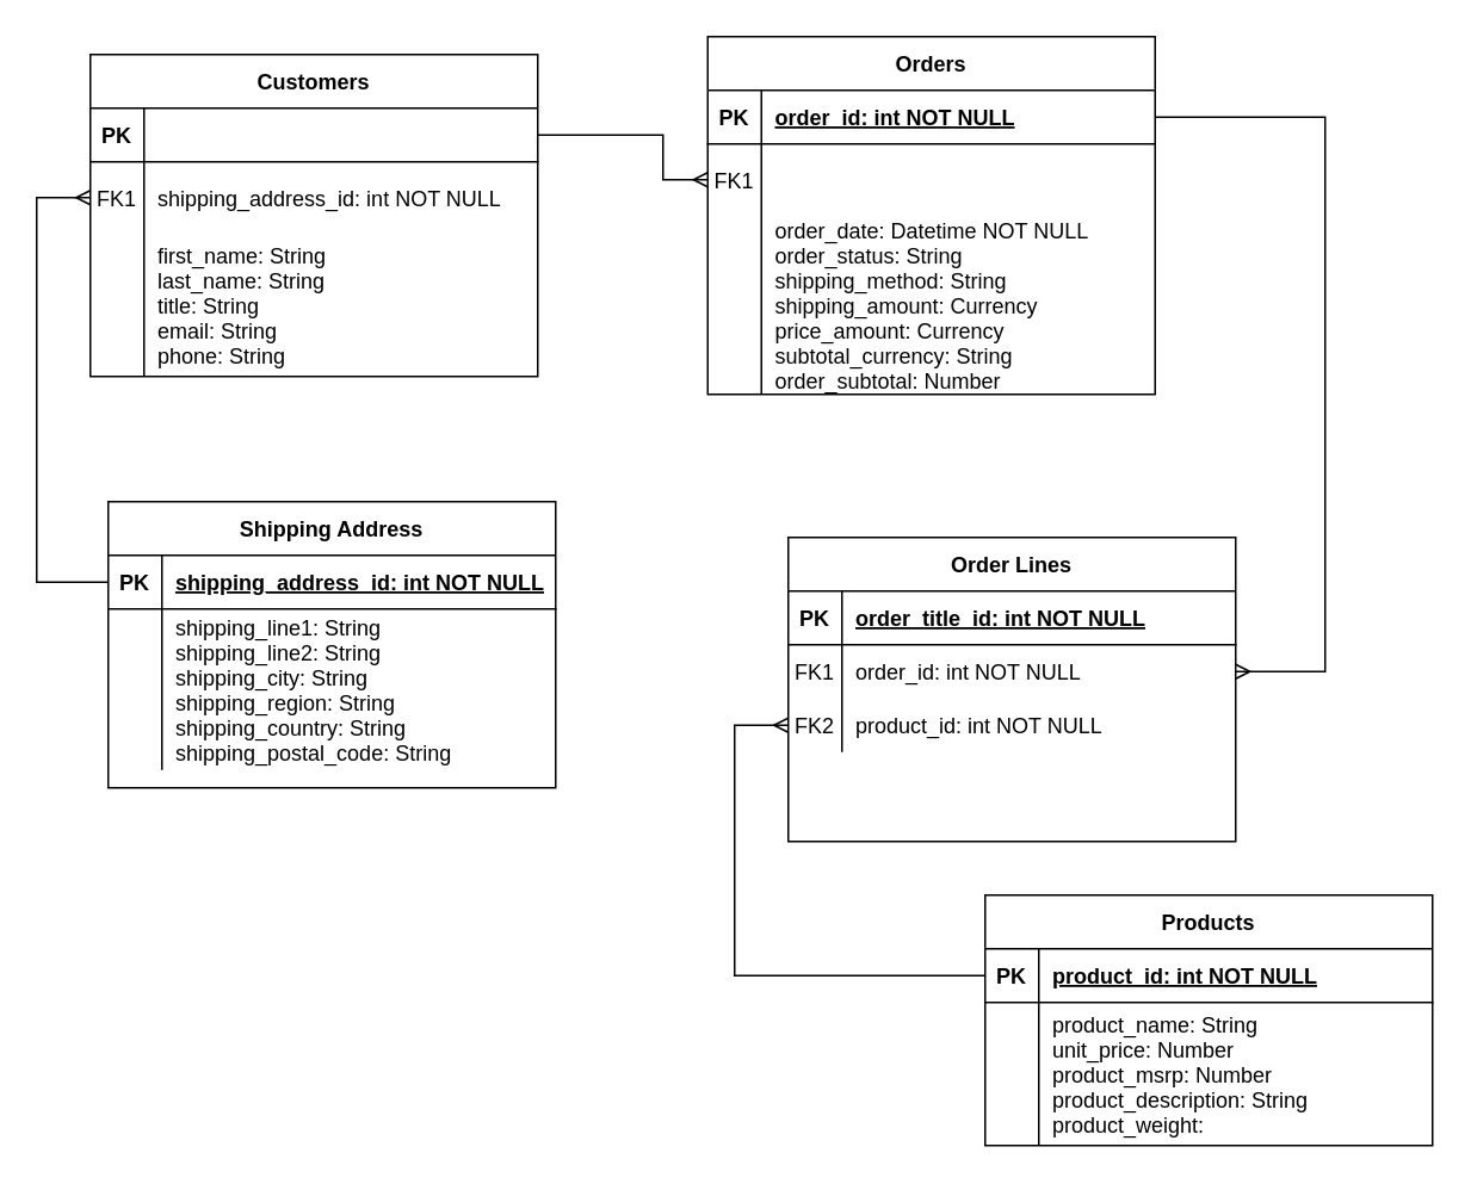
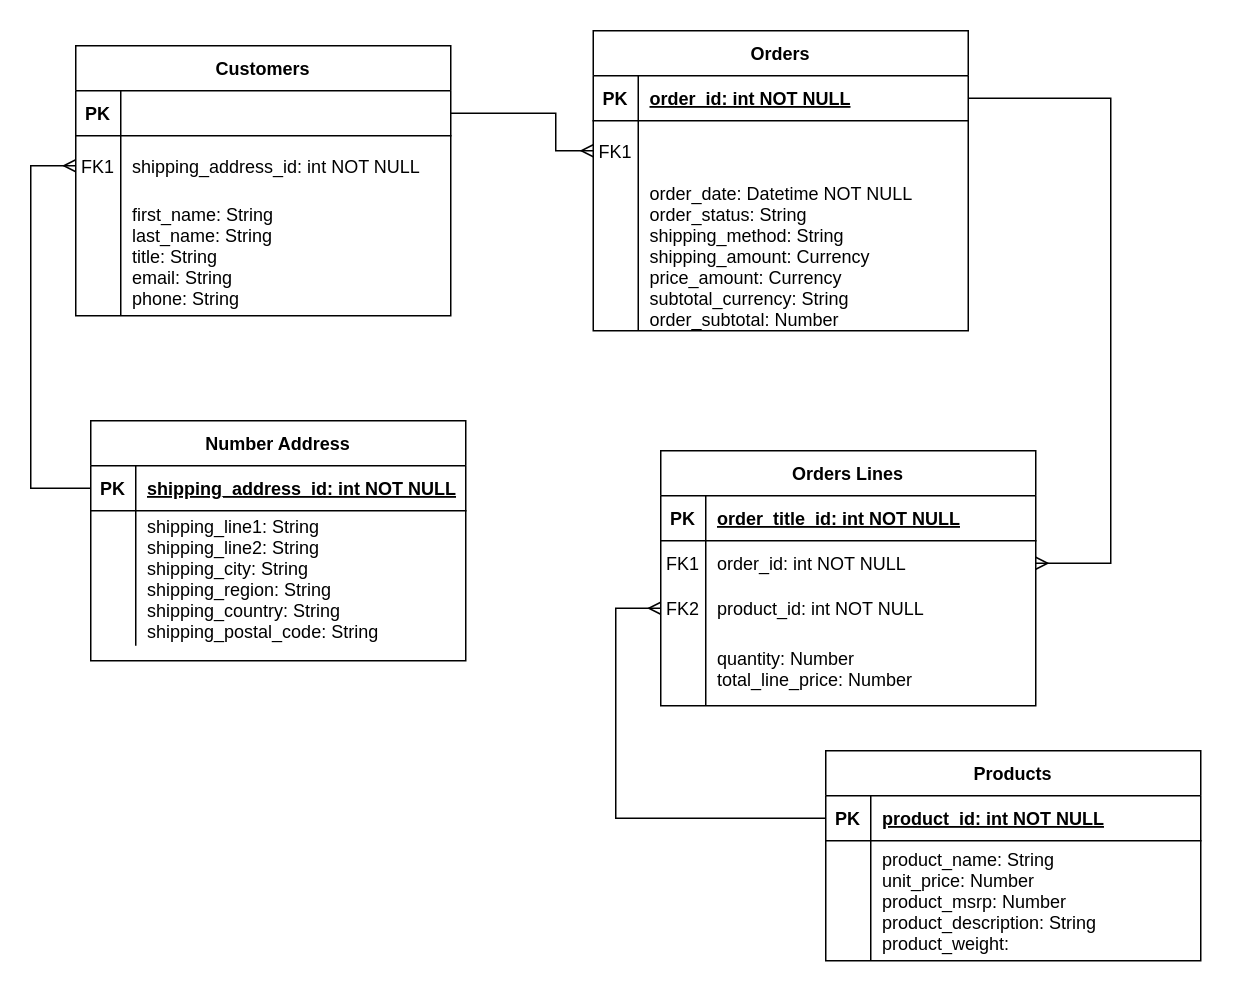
  <mxCell id="0" />
  <mxCell id="1" parent="0" />
  <mxCell id="2" value="Orders" style="shape=table;startSize=30;container=1;collapsible=1;childLayout=tableLayout;fixedRows=1;rowLines=0;fontStyle=1;align=center;resizeLast=1;" parent="1" vertex="1"><mxGeometry x="395" y="20" width="250" height="200" as="geometry"><mxRectangle x="440" y="90" width="70" height="30" as="alternateBounds" /></mxGeometry></mxCell>
  <mxCell id="3" value="" style="shape=partialRectangle;collapsible=0;dropTarget=0;pointerEvents=0;fillColor=none;points=[[0,0.5],[1,0.5]];portConstraint=eastwest;top=0;left=0;right=0;bottom=1;" parent="2" vertex="1"><mxGeometry y="30" width="250" height="30" as="geometry" /></mxCell>
  <mxCell id="4" value="PK" style="shape=partialRectangle;overflow=hidden;connectable=0;fillColor=none;top=0;left=0;bottom=0;right=0;fontStyle=1;" parent="3" vertex="1"><mxGeometry width="30" height="30" as="geometry" /></mxCell>
  <mxCell id="5" value="order_id: int NOT NULL " style="shape=partialRectangle;overflow=hidden;connectable=0;fillColor=none;top=0;left=0;bottom=0;right=0;align=left;spacingLeft=6;fontStyle=5;" parent="3" vertex="1"><mxGeometry x="30" width="220" height="30" as="geometry" /></mxCell>
  <mxCell id="6" value="" style="shape=partialRectangle;collapsible=0;dropTarget=0;pointerEvents=0;fillColor=none;points=[[0,0.5],[1,0.5]];portConstraint=eastwest;top=0;left=0;right=0;bottom=0;" parent="2" vertex="1"><mxGeometry y="60" width="250" height="40" as="geometry" /></mxCell>
  <mxCell id="7" value="FK1" style="shape=partialRectangle;overflow=hidden;connectable=0;fillColor=none;top=0;left=0;bottom=0;right=0;" parent="6" vertex="1"><mxGeometry width="30" height="40" as="geometry" /></mxCell>
  <mxCell id="8" value="" style="shape=partialRectangle;collapsible=0;dropTarget=0;pointerEvents=0;fillColor=none;points=[[0,0.5],[1,0.5]];portConstraint=eastwest;top=0;left=0;right=0;bottom=0;" parent="2" vertex="1"><mxGeometry y="100" width="250" height="100" as="geometry" /></mxCell>
  <mxCell id="9" value="" style="shape=partialRectangle;overflow=hidden;connectable=0;fillColor=none;top=0;left=0;bottom=0;right=0;" parent="8" vertex="1"><mxGeometry width="30" height="100" as="geometry" /></mxCell>
  <mxCell id="10" value="order_date: Datetime NOT NULL&#10;order_status: String&#10;shipping_method: String&#10;shipping_amount: Currency&#10;price_amount: Currency&#10;subtotal_currency: String&#10;order_subtotal: Number&#10;" style="shape=partialRectangle;overflow=hidden;connectable=0;fillColor=none;top=0;left=0;bottom=0;right=0;align=left;spacingLeft=6;" parent="8" vertex="1"><mxGeometry x="30" width="220" height="100" as="geometry" /></mxCell>
  <mxCell id="11" value="Customers" style="shape=table;startSize=30;container=1;collapsible=1;childLayout=tableLayout;fixedRows=1;rowLines=0;fontStyle=1;align=center;resizeLast=1;" parent="1" vertex="1"><mxGeometry x="50" y="30" width="250" height="180" as="geometry"><mxRectangle x="90" y="90" width="100" height="30" as="alternateBounds" /></mxGeometry></mxCell>
  <mxCell id="12" value="" style="shape=partialRectangle;collapsible=0;dropTarget=0;pointerEvents=0;fillColor=none;points=[[0,0.5],[1,0.5]];portConstraint=eastwest;top=0;left=0;right=0;bottom=1;" parent="11" vertex="1"><mxGeometry y="30" width="250" height="30" as="geometry" /></mxCell>
  <mxCell id="13" value="PK" style="shape=partialRectangle;overflow=hidden;connectable=0;fillColor=none;top=0;left=0;bottom=0;right=0;fontStyle=1;" parent="12" vertex="1"><mxGeometry width="30" height="30" as="geometry" /></mxCell>
  <mxCell id="14" style="shape=partialRectangle;collapsible=0;dropTarget=0;pointerEvents=0;fillColor=none;points=[[0,0.5],[1,0.5]];portConstraint=eastwest;top=0;left=0;right=0;bottom=0;" parent="11" vertex="1"><mxGeometry y="60" width="250" height="40" as="geometry" /></mxCell>
  <mxCell id="15" value="FK1" style="shape=partialRectangle;overflow=hidden;connectable=0;fillColor=none;top=0;left=0;bottom=0;right=0;" parent="14" vertex="1"><mxGeometry width="30" height="40" as="geometry" /></mxCell>
  <mxCell id="16" value="shipping_address_id: int NOT NULL" style="shape=partialRectangle;overflow=hidden;connectable=0;fillColor=none;top=0;left=0;bottom=0;right=0;align=left;spacingLeft=6;" parent="14" vertex="1"><mxGeometry x="30" width="220" height="40" as="geometry" /></mxCell>
  <mxCell id="17" value="" style="shape=partialRectangle;collapsible=0;dropTarget=0;pointerEvents=0;fillColor=none;points=[[0,0.5],[1,0.5]];portConstraint=eastwest;top=0;left=0;right=0;bottom=0;" parent="11" vertex="1"><mxGeometry y="100" width="250" height="80" as="geometry" /></mxCell>
  <mxCell id="18" value="" style="shape=partialRectangle;overflow=hidden;connectable=0;fillColor=none;top=0;left=0;bottom=0;right=0;" parent="17" vertex="1"><mxGeometry width="30" height="80" as="geometry" /></mxCell>
  <mxCell id="19" value="first_name: String&#10;last_name: String&#10;title: String&#10;email: String&#10;phone: String" style="shape=partialRectangle;overflow=hidden;connectable=0;fillColor=none;top=0;left=0;bottom=0;right=0;align=left;spacingLeft=6;" parent="17" vertex="1"><mxGeometry x="30" width="220" height="80" as="geometry" /></mxCell>
- <mxCell id="20" value="Order Lines" style="shape=table;startSize=30;container=1;collapsible=1;childLayout=tableLayout;fixedRows=1;rowLines=0;fontStyle=1;align=center;resizeLast=1;" parent="1" vertex="1"><mxGeometry x="440" y="300" width="250" height="170" as="geometry"><mxRectangle x="440" y="90" width="70" height="30" as="alternateBounds" /></mxGeometry></mxCell>
+ <mxCell id="20" value="Orders Lines" style="shape=table;startSize=30;container=1;collapsible=1;childLayout=tableLayout;fixedRows=1;rowLines=0;fontStyle=1;align=center;resizeLast=1;" parent="1" vertex="1"><mxGeometry x="440" y="300" width="250" height="170" as="geometry"><mxRectangle x="440" y="90" width="70" height="30" as="alternateBounds" /></mxGeometry></mxCell>
  <mxCell id="21" value="" style="shape=partialRectangle;collapsible=0;dropTarget=0;pointerEvents=0;fillColor=none;points=[[0,0.5],[1,0.5]];portConstraint=eastwest;top=0;left=0;right=0;bottom=1;" parent="20" vertex="1"><mxGeometry y="30" width="250" height="30" as="geometry" /></mxCell>
  <mxCell id="22" value="PK" style="shape=partialRectangle;overflow=hidden;connectable=0;fillColor=none;top=0;left=0;bottom=0;right=0;fontStyle=1;" parent="21" vertex="1"><mxGeometry width="30" height="30" as="geometry" /></mxCell>
  <mxCell id="23" value="order_title_id: int NOT NULL " style="shape=partialRectangle;overflow=hidden;connectable=0;fillColor=none;top=0;left=0;bottom=0;right=0;align=left;spacingLeft=6;fontStyle=5;" parent="21" vertex="1"><mxGeometry x="30" width="220" height="30" as="geometry" /></mxCell>
  <mxCell id="24" value="" style="shape=partialRectangle;collapsible=0;dropTarget=0;pointerEvents=0;fillColor=none;points=[[0,0.5],[1,0.5]];portConstraint=eastwest;top=0;left=0;right=0;bottom=0;" parent="20" vertex="1"><mxGeometry y="60" width="250" height="30" as="geometry" /></mxCell>
  <mxCell id="25" value="FK1" style="shape=partialRectangle;overflow=hidden;connectable=0;fillColor=none;top=0;left=0;bottom=0;right=0;" parent="24" vertex="1"><mxGeometry width="30" height="30" as="geometry" /></mxCell>
  <mxCell id="26" value="order_id: int NOT NULL" style="shape=partialRectangle;overflow=hidden;connectable=0;fillColor=none;top=0;left=0;bottom=0;right=0;align=left;spacingLeft=6;" parent="24" vertex="1"><mxGeometry x="30" width="220" height="30" as="geometry" /></mxCell>
  <mxCell id="27" style="shape=partialRectangle;collapsible=0;dropTarget=0;pointerEvents=0;fillColor=none;points=[[0,0.5],[1,0.5]];portConstraint=eastwest;top=0;left=0;right=0;bottom=0;" parent="20" vertex="1"><mxGeometry y="90" width="250" height="30" as="geometry" /></mxCell>
  <mxCell id="28" value="FK2" style="shape=partialRectangle;overflow=hidden;connectable=0;fillColor=none;top=0;left=0;bottom=0;right=0;" parent="27" vertex="1"><mxGeometry width="30" height="30" as="geometry" /></mxCell>
  <mxCell id="29" value="product_id: int NOT NULL" style="shape=partialRectangle;overflow=hidden;connectable=0;fillColor=none;top=0;left=0;bottom=0;right=0;align=left;spacingLeft=6;" parent="27" vertex="1"><mxGeometry x="30" width="220" height="30" as="geometry" /></mxCell>
  <mxCell id="30" value="" style="shape=partialRectangle;collapsible=0;dropTarget=0;pointerEvents=0;fillColor=none;points=[[0,0.5],[1,0.5]];portConstraint=eastwest;top=0;left=0;right=0;bottom=0;" parent="20" vertex="1"><mxGeometry y="120" width="250" height="50" as="geometry" /></mxCell>
  <mxCell id="31" value="" style="shape=partialRectangle;overflow=hidden;connectable=0;fillColor=none;top=0;left=0;bottom=0;right=0;" parent="30" vertex="1"><mxGeometry width="30" height="50" as="geometry" /></mxCell>
+ <mxCell id="32" value="quantity: Number&#10;total_line_price: Number" style="shape=partialRectangle;overflow=hidden;connectable=0;fillColor=none;top=0;left=0;bottom=0;right=0;align=left;spacingLeft=6;" parent="30" vertex="1"><mxGeometry x="30" width="220" height="50" as="geometry" /></mxCell>
  <mxCell id="33" style="edgeStyle=orthogonalEdgeStyle;rounded=0;orthogonalLoop=1;jettySize=auto;html=1;exitX=1;exitY=0.5;exitDx=0;exitDy=0;entryX=0;entryY=0.5;entryDx=0;entryDy=0;startArrow=none;startFill=0;endArrow=ERmany;endFill=0;" parent="1" source="12" target="6" edge="1"><mxGeometry relative="1" as="geometry"><Array as="points"><mxPoint x="370" y="75" /><mxPoint x="370" y="100" /></Array></mxGeometry></mxCell>
- <mxCell id="34" value="Shipping Address" style="shape=table;startSize=30;container=1;collapsible=1;childLayout=tableLayout;fixedRows=1;rowLines=0;fontStyle=1;align=center;resizeLast=1;" parent="1" vertex="1"><mxGeometry x="60" y="280" width="250" height="160" as="geometry"><mxRectangle x="90" y="300" width="70" height="30" as="alternateBounds" /></mxGeometry></mxCell>
+ <mxCell id="34" value="Number Address" style="shape=table;startSize=30;container=1;collapsible=1;childLayout=tableLayout;fixedRows=1;rowLines=0;fontStyle=1;align=center;resizeLast=1;" parent="1" vertex="1"><mxGeometry x="60" y="280" width="250" height="160" as="geometry"><mxRectangle x="90" y="300" width="70" height="30" as="alternateBounds" /></mxGeometry></mxCell>
  <mxCell id="35" value="" style="shape=partialRectangle;collapsible=0;dropTarget=0;pointerEvents=0;fillColor=none;points=[[0,0.5],[1,0.5]];portConstraint=eastwest;top=0;left=0;right=0;bottom=1;" parent="34" vertex="1"><mxGeometry y="30" width="250" height="30" as="geometry" /></mxCell>
  <mxCell id="36" value="PK" style="shape=partialRectangle;overflow=hidden;connectable=0;fillColor=none;top=0;left=0;bottom=0;right=0;fontStyle=1;" parent="35" vertex="1"><mxGeometry width="30" height="30" as="geometry" /></mxCell>
  <mxCell id="37" value="shipping_address_id: int NOT NULL " style="shape=partialRectangle;overflow=hidden;connectable=0;fillColor=none;top=0;left=0;bottom=0;right=0;align=left;spacingLeft=6;fontStyle=5;" parent="35" vertex="1"><mxGeometry x="30" width="220" height="30" as="geometry" /></mxCell>
  <mxCell id="38" value="" style="shape=partialRectangle;collapsible=0;dropTarget=0;pointerEvents=0;fillColor=none;points=[[0,0.5],[1,0.5]];portConstraint=eastwest;top=0;left=0;right=0;bottom=0;" parent="34" vertex="1"><mxGeometry y="60" width="250" height="90" as="geometry" /></mxCell>
  <mxCell id="39" value="" style="shape=partialRectangle;overflow=hidden;connectable=0;fillColor=none;top=0;left=0;bottom=0;right=0;" parent="38" vertex="1"><mxGeometry width="30" height="90" as="geometry" /></mxCell>
  <mxCell id="40" value="shipping_line1: String&#10;shipping_line2: String&#10;shipping_city: String&#10;shipping_region: String&#10;shipping_country: String&#10;shipping_postal_code: String" style="shape=partialRectangle;overflow=hidden;connectable=0;fillColor=none;top=0;left=0;bottom=0;right=0;align=left;spacingLeft=6;" parent="38" vertex="1"><mxGeometry x="30" width="220" height="90" as="geometry" /></mxCell>
  <mxCell id="41" style="edgeStyle=orthogonalEdgeStyle;rounded=0;orthogonalLoop=1;jettySize=auto;html=1;entryX=0;entryY=0.5;entryDx=0;entryDy=0;startArrow=ERmany;startFill=0;endArrow=none;endFill=0;exitX=0;exitY=0.5;exitDx=0;exitDy=0;" parent="1" source="14" target="35" edge="1"><mxGeometry relative="1" as="geometry"><Array as="points"><mxPoint x="20" y="110" /><mxPoint x="20" y="325" /></Array></mxGeometry></mxCell>
  <mxCell id="42" style="edgeStyle=orthogonalEdgeStyle;rounded=0;orthogonalLoop=1;jettySize=auto;html=1;entryX=1;entryY=0.5;entryDx=0;entryDy=0;startArrow=none;startFill=0;endArrow=ERmany;endFill=0;exitX=1;exitY=0.5;exitDx=0;exitDy=0;" parent="1" source="3" target="24" edge="1"><mxGeometry relative="1" as="geometry"><Array as="points"><mxPoint x="740" y="65" /><mxPoint x="740" y="375" /></Array></mxGeometry></mxCell>
  <mxCell id="43" value="Products" style="shape=table;startSize=30;container=1;collapsible=1;childLayout=tableLayout;fixedRows=1;rowLines=0;fontStyle=1;align=center;resizeLast=1;" parent="1" vertex="1"><mxGeometry x="550" y="500" width="250" height="140" as="geometry"><mxRectangle x="440" y="90" width="70" height="30" as="alternateBounds" /></mxGeometry></mxCell>
  <mxCell id="44" value="" style="shape=partialRectangle;collapsible=0;dropTarget=0;pointerEvents=0;fillColor=none;points=[[0,0.5],[1,0.5]];portConstraint=eastwest;top=0;left=0;right=0;bottom=1;" parent="43" vertex="1"><mxGeometry y="30" width="250" height="30" as="geometry" /></mxCell>
  <mxCell id="45" value="PK" style="shape=partialRectangle;overflow=hidden;connectable=0;fillColor=none;top=0;left=0;bottom=0;right=0;fontStyle=1;" parent="44" vertex="1"><mxGeometry width="30" height="30" as="geometry" /></mxCell>
  <mxCell id="46" value="product_id: int NOT NULL" style="shape=partialRectangle;overflow=hidden;connectable=0;fillColor=none;top=0;left=0;bottom=0;right=0;align=left;spacingLeft=6;fontStyle=5;" parent="44" vertex="1"><mxGeometry x="30" width="220" height="30" as="geometry" /></mxCell>
  <mxCell id="47" value="" style="shape=partialRectangle;collapsible=0;dropTarget=0;pointerEvents=0;fillColor=none;points=[[0,0.5],[1,0.5]];portConstraint=eastwest;top=0;left=0;right=0;bottom=0;" parent="43" vertex="1"><mxGeometry y="60" width="250" height="80" as="geometry" /></mxCell>
  <mxCell id="48" value="" style="shape=partialRectangle;overflow=hidden;connectable=0;fillColor=none;top=0;left=0;bottom=0;right=0;" parent="47" vertex="1"><mxGeometry width="30" height="80" as="geometry" /></mxCell>
  <mxCell id="49" value="product_name: String&#10;unit_price: Number&#10;product_msrp: Number&#10;product_description: String&#10;product_weight:" style="shape=partialRectangle;overflow=hidden;connectable=0;fillColor=none;top=0;left=0;bottom=0;right=0;align=left;spacingLeft=6;" parent="47" vertex="1"><mxGeometry x="30" width="220" height="80" as="geometry" /></mxCell>
  <mxCell id="50" style="edgeStyle=orthogonalEdgeStyle;rounded=0;orthogonalLoop=1;jettySize=auto;html=1;exitX=0;exitY=0.5;exitDx=0;exitDy=0;entryX=0;entryY=0.5;entryDx=0;entryDy=0;endArrow=ERmany;endFill=0;" parent="1" source="44" target="27" edge="1"><mxGeometry relative="1" as="geometry"><Array as="points"><mxPoint x="410" y="545" /><mxPoint x="410" y="405" /></Array></mxGeometry></mxCell>
